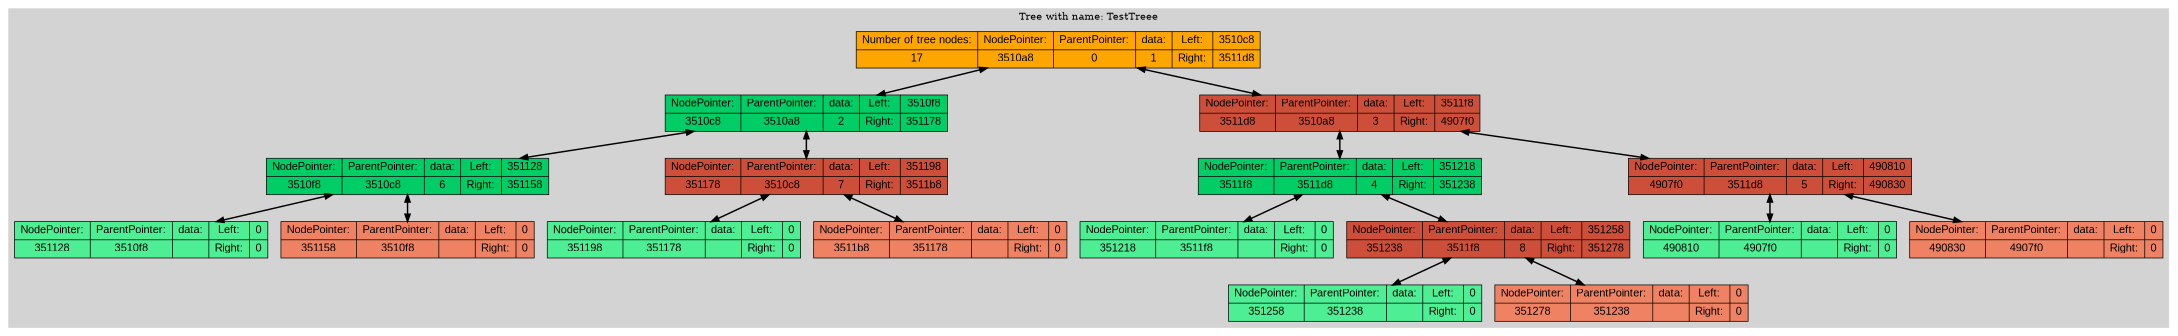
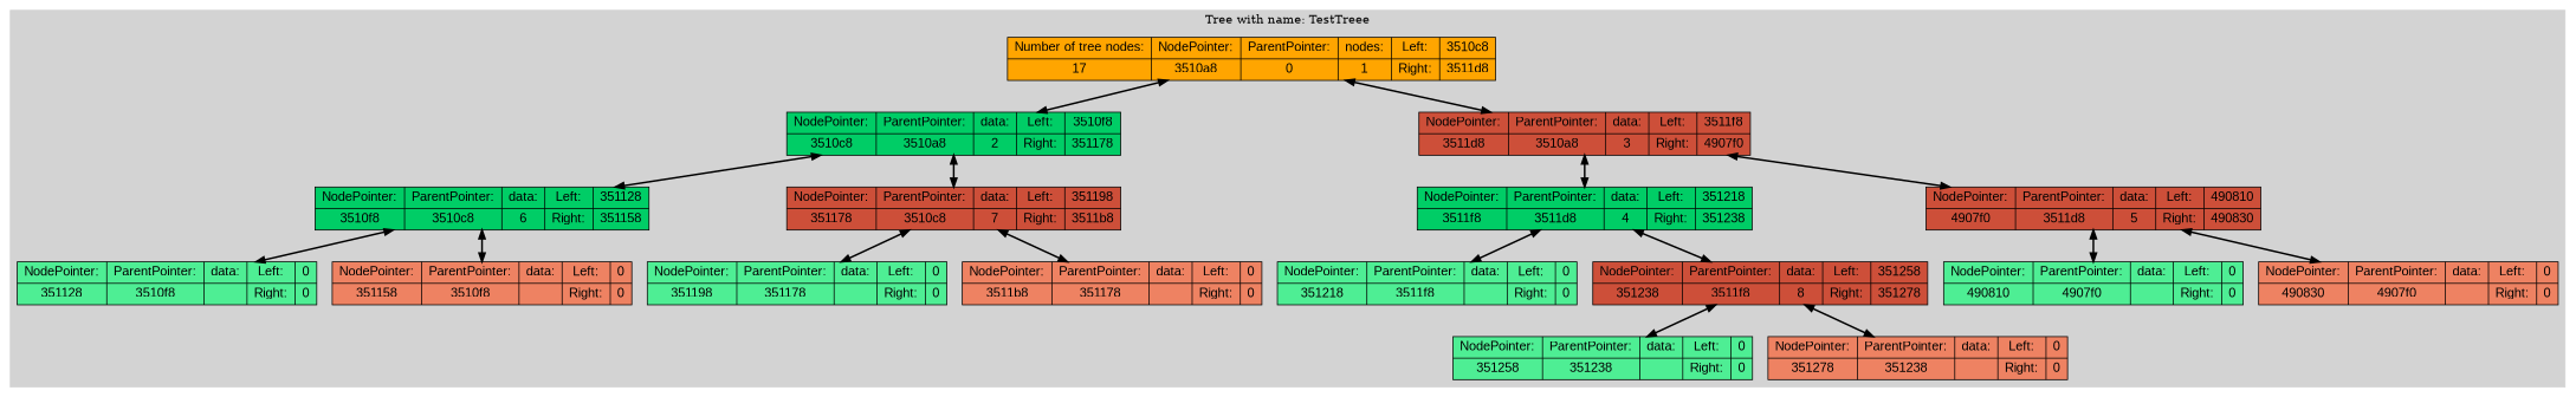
  digraph {
    rankdir=HR
    node [fillcolor=seagreen2 fontname=Arial fontsize=15 shape=record style=filled]
    edge [dir=both style=bold]
-   n1 [fillcolor=orange label="{Number of tree nodes: | 17} | {NodePointer:  | 3510a8} | {ParentPointer: | 0} | {data: | 1} | {Left: | Right:} | {3510c8 | 3511d8}"]
+   n1 [fillcolor=orange label="{Number of tree nodes: | 17} | {NodePointer:  | 3510a8} | {ParentPointer: | 0} | {nodes: | 1} | {Left: | Right:} | {3510c8 | 3511d8}"]
    n2 [fillcolor=springgreen3 label="{NodePointer:  | 3510c8} | {ParentPointer: | 3510a8} | {data: | 2} | {Left: | Right:} | {3510f8 | 351178}"]
    n3 [fillcolor=tomato3 label="{NodePointer:  | 3511d8} | {ParentPointer: | 3510a8} | {data: | 3} | {Left: | Right:} | {3511f8 | 4907f0}"]
    n4 [fillcolor=springgreen3 label="{NodePointer:  | 3510f8} | {ParentPointer: | 3510c8} | {data: | 6} | {Left: | Right:} | {351128 | 351158}"]
    n5 [fillcolor=tomato3 label="{NodePointer:  | 351178} | {ParentPointer: | 3510c8} | {data: | 7} | {Left: | Right:} | {351198 | 3511b8}"]
    n6 [fillcolor=springgreen3 label="{NodePointer:  | 3511f8} | {ParentPointer: | 3511d8} | {data: | 4} | {Left: | Right:} | {351218 | 351238}"]
    n7 [fillcolor=tomato3 label="{NodePointer:  | 4907f0} | {ParentPointer: | 3511d8} | {data: | 5} | {Left: | Right:} | {490810 | 490830}"]
    n8 [label="{NodePointer:  | 351218} | {ParentPointer: | 3511f8} | {data: | } | {Left: | Right:} | {0 | 0}"]
    n9 [fillcolor=tomato3 label="{NodePointer:  | 351238} | {ParentPointer: | 3511f8} | {data: | 8} | {Left: | Right:} | {351258 | 351278}"]
    n10 [label="{NodePointer:  | 490810} | {ParentPointer: | 4907f0} | {data: | } | {Left: | Right:} | {0 | 0}"]
    n11 [fillcolor=salmon2 label="{NodePointer:  | 490830} | {ParentPointer: | 4907f0} | {data: | } | {Left: | Right:} | {0 | 0}"]
    n12 [label="{NodePointer:  | 351258} | {ParentPointer: | 351238} | {data: | } | {Left: | Right:} | {0 | 0}"]
    n13 [fillcolor=salmon2 label="{NodePointer:  | 351278} | {ParentPointer: | 351238} | {data: | } | {Left: | Right:} | {0 | 0}"]
    n14 [label="{NodePointer:  | 351128} | {ParentPointer: | 3510f8} | {data: | } | {Left: | Right:} | {0 | 0}"]
    n15 [fillcolor=salmon2 label="{NodePointer:  | 351158} | {ParentPointer: | 3510f8} | {data: | } | {Left: | Right:} | {0 | 0}"]
    n16 [label="{NodePointer:  | 351198} | {ParentPointer: | 351178} | {data: | } | {Left: | Right:} | {0 | 0}"]
    n17 [fillcolor=salmon2 label="{NodePointer:  | 3511b8} | {ParentPointer: | 351178} | {data: | } | {Left: | Right:} | {0 | 0}"]
    subgraph cluster_1 {
      color=lightgrey
      label="Tree with name: TestTreee"
      style=filled
      n1
      n2
      n3
      n4
      n5
      n6
      n7
      n8
      n9
      n10
      n11
      n12
      n13
      n14
      n15
      n16
      n17
    }
    n1 -> n2
    n1 -> n3
    n2 -> n4
    n2 -> n5
    n3 -> n6
    n3 -> n7
    n4 -> n14
    n4 -> n15
    n5 -> n16
    n5 -> n17
    n6 -> n8
    n6 -> n9
    n7 -> n10
    n7 -> n11
    n9 -> n12
    n9 -> n13
  }
